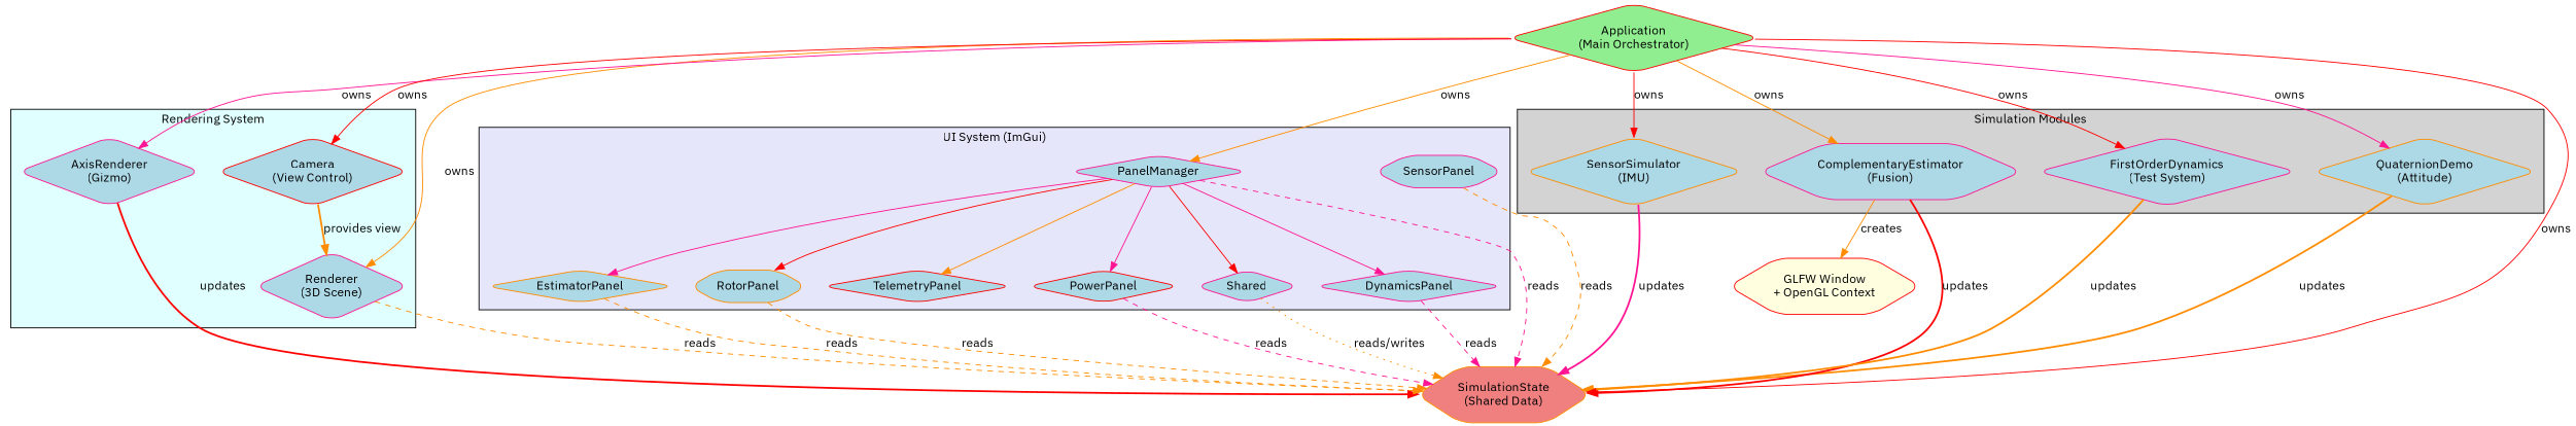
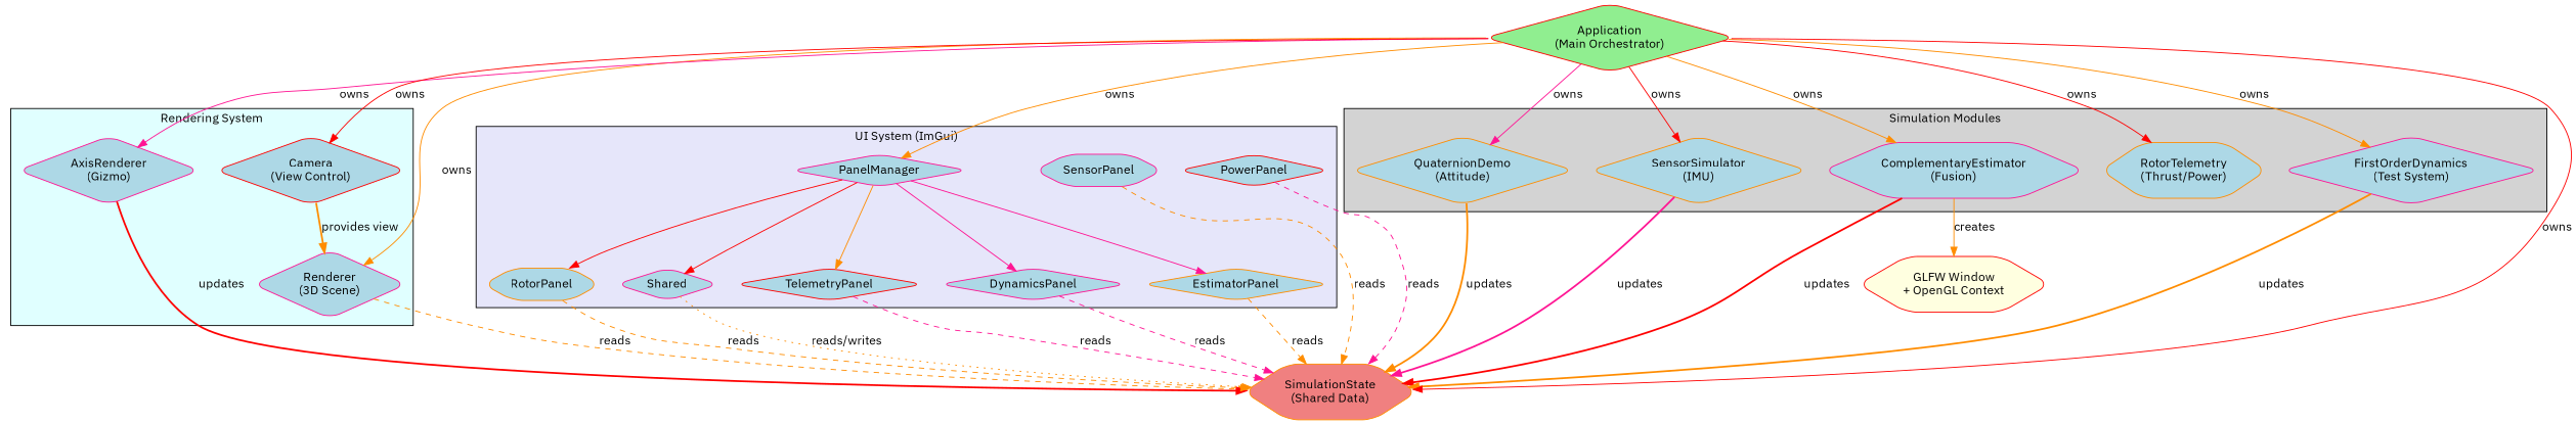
  digraph {
    fontname="IBM Plex Sans"
    rankdir=TB
    node [color=deeppink fillcolor=lightblue fontname="IBM Plex Sans" shape=diamond style="rounded,filled"]
    edge [color=darkorange fontname="IBM Plex Sans"]
    n1 [color=darkorange label="QuaternionDemo\n(Attitude)"]
    n2 [color=darkorange label="SensorSimulator\n(IMU)"]
    n3 [label="ComplementaryEstimator\n(Fusion)" shape=hexagon]
+   n4 [color=darkorange label="RotorTelemetry\n(Thrust/Power)" shape=hexagon]
    n5 [label="FirstOrderDynamics\n(Test System)"]
    n6 [label="Renderer\n(3D Scene)"]
    n7 [label="AxisRenderer\n(Gizmo)"]
    n8 [color=red label="Camera\n(View Control)"]
    n9 [label=PanelManager]
    n10 [label=Shared]
    n11 [color=red label=TelemetryPanel]
    n12 [label=DynamicsPanel]
    n13 [color=darkorange label=EstimatorPanel]
    n14 [color=darkorange label=RotorPanel shape=hexagon]
    n15 [label=SensorPanel shape=hexagon]
    n16 [color=red label=PowerPanel]
    n17 [color=darkorange fillcolor=lightcoral label="SimulationState\n(Shared Data)" shape=hexagon]
    n18 [color=red fillcolor=lightyellow label="GLFW Window\n+ OpenGL Context" shape=hexagon]
    n19 [color=red fillcolor=lightgreen label="Application\n(Main Orchestrator)"]
    subgraph cluster_1 {
      fillcolor=lightgray
      label="Simulation Modules"
      style=filled
      n1
      n2
      n3
+     n4
      n5
    }
    subgraph cluster_2 {
      fillcolor=lightcyan
      label="Rendering System"
      style=filled
      n6
      n7
      n8
    }
    subgraph cluster_3 {
      fillcolor=lavender
      label="UI System (ImGui)"
      style=filled
      n9
      n10
      n11
      n12
      n13
      n14
      n15
      n16
    }
    n1 -> n17 [label=updates style=bold]
    n2 -> n17 [color=deeppink label=updates style=bold]
    n3 -> n17 [color=red label=updates style=bold]
    n3 -> n18 [label=creates]
    n5 -> n17 [label=updates style=bold]
    n6 -> n17 [label=reads style=dashed]
    n7 -> n17 [color=red label=updates style=bold]
    n8 -> n6 [label="provides view" style=bold]
    n9 -> n10 [color=red]
    n9 -> n11
    n9 -> n12 [color=deeppink]
    n9 -> n13 [color=deeppink]
    n9 -> n14 [color=red]
-   n9 -> n16 [color=deeppink]
    n10 -> n17 [label="reads/writes" style=dotted]
-   n9 -> n17 [color=deeppink label=reads style=dashed]
+   n11 -> n17 [color=deeppink label=reads style=dashed]
    n12 -> n17 [color=deeppink label=reads style=dashed]
    n13 -> n17 [label=reads style=dashed]
    n14 -> n17 [label=reads style=dashed]
    n15 -> n17 [label=reads style=dashed]
    n16 -> n17 [color=deeppink label=reads style=dashed]
    n19 -> n1 [color=deeppink label=owns]
    n19 -> n2 [color=red label=owns]
    n19 -> n3 [label=owns]
-   n19 -> n5 [color=red label=owns]
+   n19 -> n4 [color=red label=owns]
+   n19 -> n5 [label=owns]
    n19 -> n6 [label=owns]
    n19 -> n7 [color=deeppink label=owns]
    n19 -> n8 [color=red label=owns]
    n19 -> n9 [label=owns]
    n19 -> n17 [color=red label=owns]
  }
